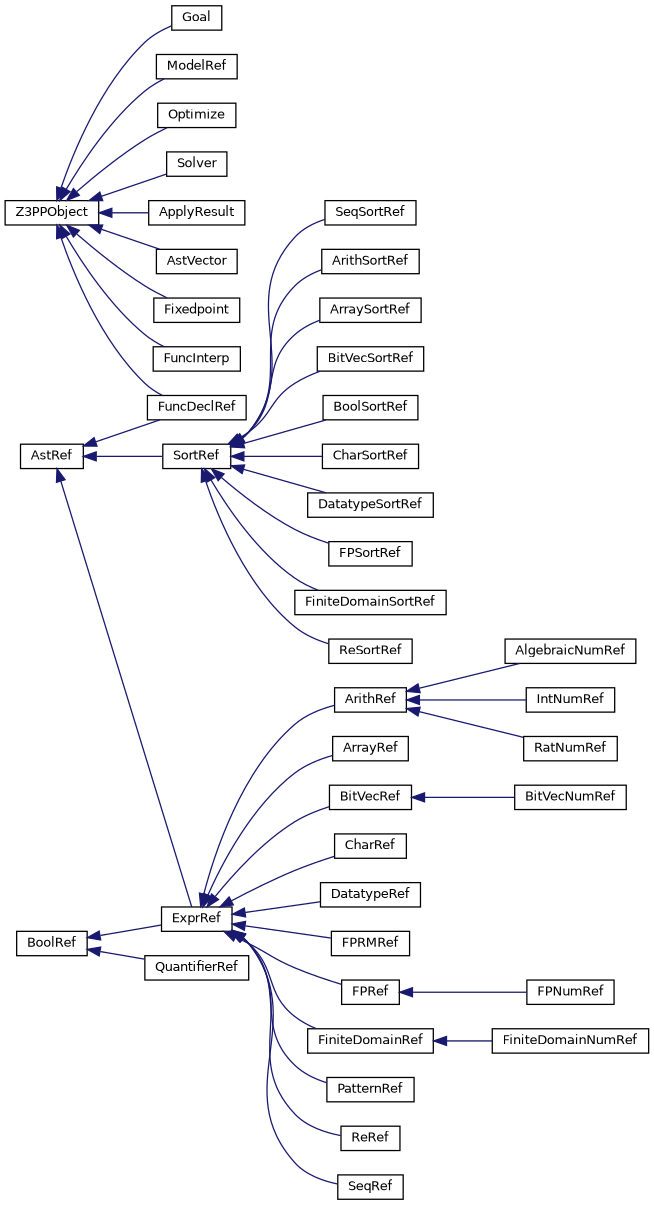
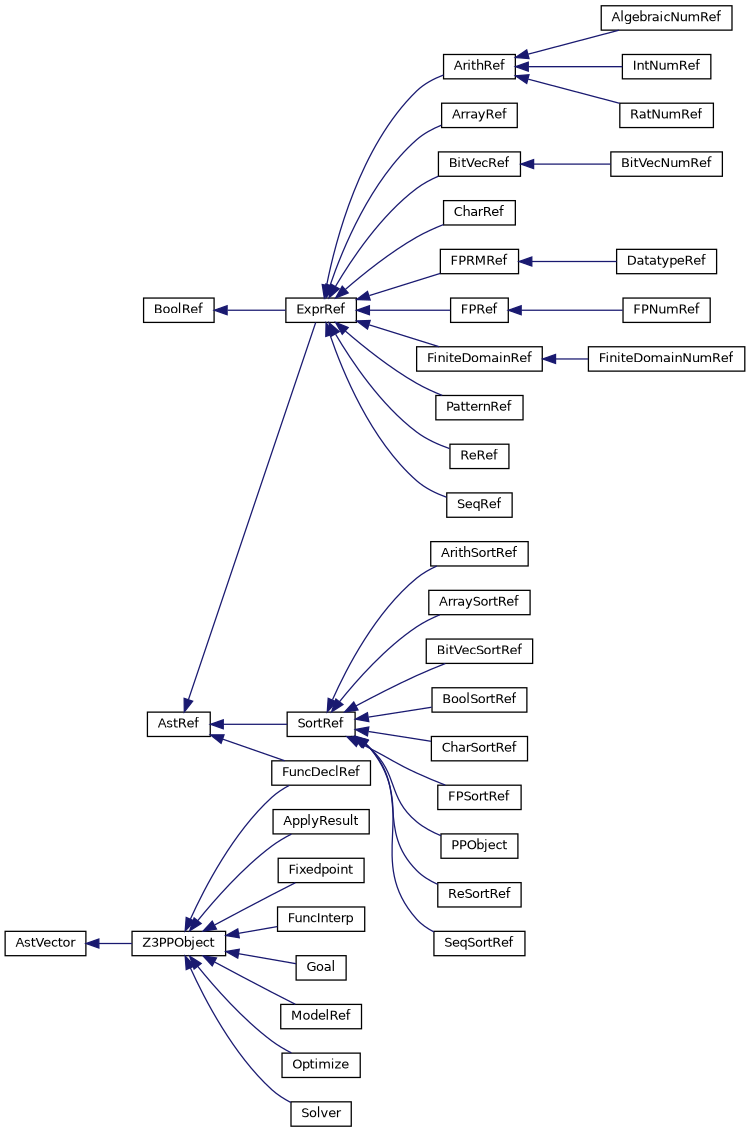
  digraph {
    fontname="DejaVu Sans"
    rankdir=LR
    node [color=black fillcolor=white fontname="DejaVu Sans" fontsize=10 shape=record style=filled]
    edge [color=midnightblue dir=back fontname="DejaVu Sans" fontsize=10 labelfontname=Helvetica labelfontsize=10 style=solid]
    n1 [height=0.2 label=Z3PPObject width=0.4]
    n2 [height=0.2 label=ApplyResult width=0.4]
    n3 [height=0.2 label=AstVector width=0.4]
    n4 [height=0.2 label=Fixedpoint width=0.4]
    n5 [height=0.2 label=FuncInterp width=0.4]
    n6 [height=0.2 label=Goal width=0.4]
    n7 [height=0.2 label=ModelRef width=0.4]
    n8 [height=0.2 label=Optimize width=0.4]
    n9 [height=0.2 label=Solver width=0.4]
    n10 [height=0.2 label=FuncDeclRef width=0.4]
    n11 [height=0.2 label=AstRef width=0.4]
    n12 [height=0.2 label=ExprRef width=0.4]
    n13 [height=0.2 label=SortRef width=0.4]
    n14 [height=0.2 label=ArithRef width=0.4]
    n15 [height=0.2 label=ArrayRef width=0.4]
    n16 [height=0.2 label=BitVecRef width=0.4]
    n17 [height=0.2 label=CharRef width=0.4]
    n18 [height=0.2 label=DatatypeRef width=0.4]
    n19 [height=0.2 label=FPRMRef width=0.4]
    n20 [height=0.2 label=FPRef width=0.4]
    n21 [height=0.2 label=FiniteDomainRef width=0.4]
    n22 [height=0.2 label=PatternRef width=0.4]
    n23 [height=0.2 label=ReRef width=0.4]
    n24 [height=0.2 label=SeqRef width=0.4]
    n25 [height=0.2 label=ArithSortRef width=0.4]
    n26 [height=0.2 label=ArraySortRef width=0.4]
    n27 [height=0.2 label=BitVecSortRef width=0.4]
    n28 [height=0.2 label=BoolSortRef width=0.4]
    n29 [height=0.2 label=CharSortRef width=0.4]
-   n30 [height=0.2 label=DatatypeSortRef width=0.4]
    n31 [height=0.2 label=FPSortRef width=0.4]
-   n32 [height=0.2 label=FiniteDomainSortRef width=0.4]
+   n32 [height=0.2 label=PPObject width=0.4]
    n33 [height=0.2 label=ReSortRef width=0.4]
    n34 [height=0.2 label=SeqSortRef width=0.4]
    n35 [height=0.2 label=AlgebraicNumRef width=0.4]
    n36 [height=0.2 label=IntNumRef width=0.4]
    n37 [height=0.2 label=RatNumRef width=0.4]
    n38 [height=0.2 label=BitVecNumRef width=0.4]
    n39 [height=0.2 label=BoolRef width=0.4]
-   n40 [height=0.2 label=QuantifierRef width=0.4]
    n41 [height=0.2 label=FPNumRef width=0.4]
    n42 [height=0.2 label=FiniteDomainNumRef width=0.4]
    n1 -> n2
-   n1 -> n3
+   n3 -> n1
    n1 -> n4
    n1 -> n5
    n1 -> n6
    n1 -> n7
    n1 -> n8
    n1 -> n9
    n1 -> n10
    n11 -> n10
    n11 -> n12
    n11 -> n13
    n12 -> n14
    n12 -> n15
    n12 -> n16
    n12 -> n17
-   n12 -> n18
+   n19 -> n18
    n12 -> n19
    n12 -> n20
    n12 -> n21
    n12 -> n22
    n12 -> n23
    n12 -> n24
    n13 -> n25
    n13 -> n26
    n13 -> n27
    n13 -> n28
    n13 -> n29
-   n13 -> n30
    n13 -> n31
    n13 -> n32
    n13 -> n33
    n13 -> n34
    n14 -> n35
    n14 -> n36
    n14 -> n37
    n16 -> n38
    n20 -> n41
    n21 -> n42
    n39 -> n12
-   n39 -> n40
  }
